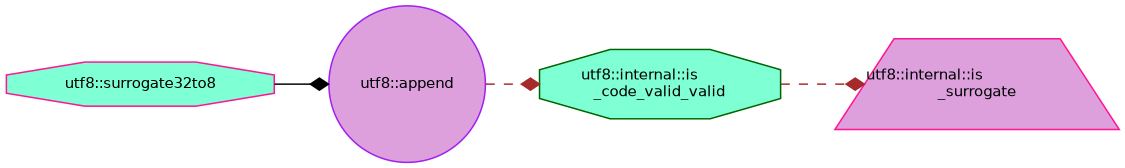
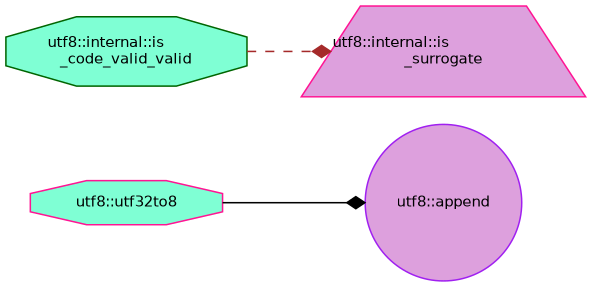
  digraph {
    rankdir=LR
    node [color=deeppink fillcolor=aquamarine fontname=Helvetica fontsize=10 shape=octagon style=filled]
    edge [arrowhead=diamond color=brown fontname=Helvetica fontsize=10 labelfontname=Helvetica labelfontsize=10 style=dashed]
-   n1 [fontcolor=black height=0.2 label="utf8::surrogate32to8" width=0.4]
+   n1 [fontcolor=black height=0.2 label="utf8::utf32to8" width=0.4]
    n2 [color=purple fillcolor=plum height=0.2 label="utf8::append" shape=circle width=0.4]
    n3 [color=darkgreen height=0.2 label="utf8::internal::is\l_code_valid_valid" width=0.4]
    n4 [fillcolor=plum height=0.2 label="utf8::internal::is\l_surrogate" shape=trapezium width=0.4]
    n1 -> n2 [color=black style=solid]
-   n2 -> n3
    n3 -> n4
  }
